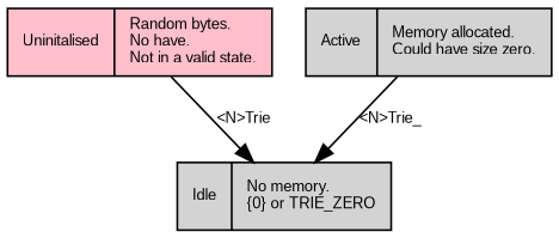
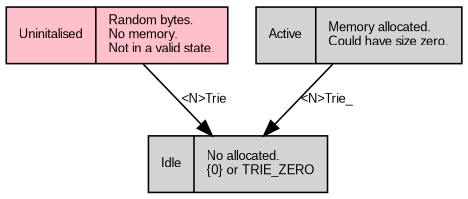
  digraph {
    fontname="Liberation Sans"
    fontsize=8
    node [fontname="Liberation Sans" fontsize=8 shape=record style=filled]
    edge [fontname="Liberation Sans" fontsize=8]
-   n1 [fillcolor=pink label="Uninitalised|Random bytes.\lNo have.\lNot in a valid state.\l"]
-   n2 [label="Idle|No memory.\l\{0\} or TRIE_ZERO\l"]
+   n1 [fillcolor=pink label="Uninitalised|Random bytes.\lNo memory.\lNot in a valid state.\l"]
+   n2 [label="Idle|No allocated.\l\{0\} or TRIE_ZERO\l"]
    n3 [label="Active|Memory allocated.\lCould have size zero.\l"]
    n1 -> n2 [label="<N>Trie"]
    n3 -> n2 [label="<N>Trie_"]
  }
